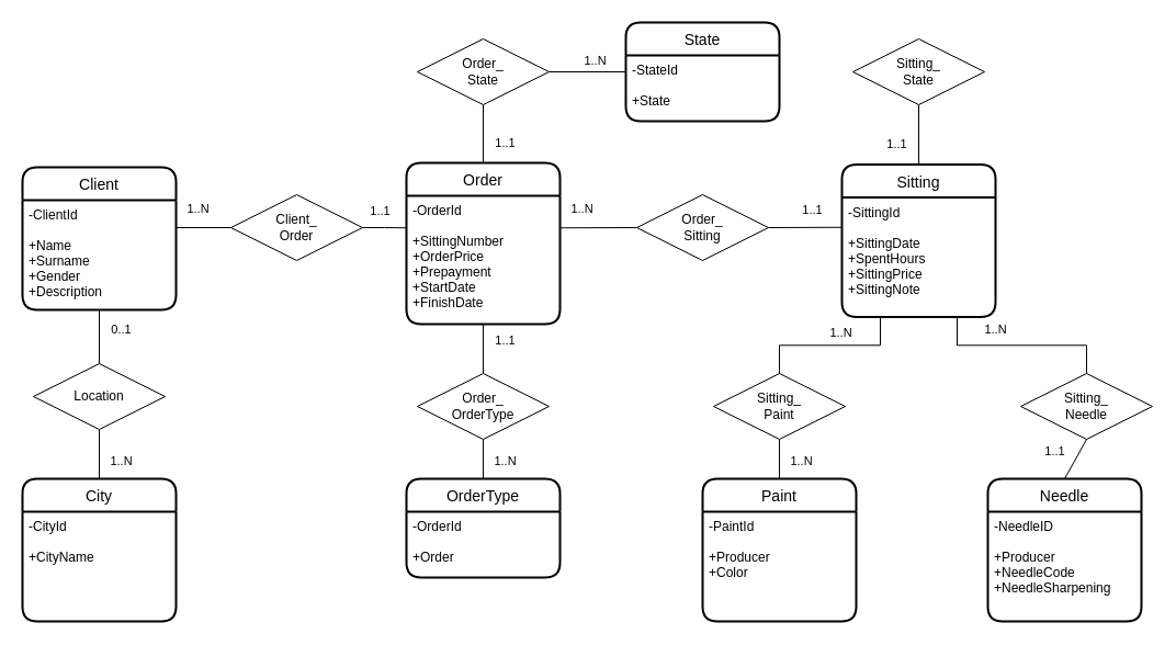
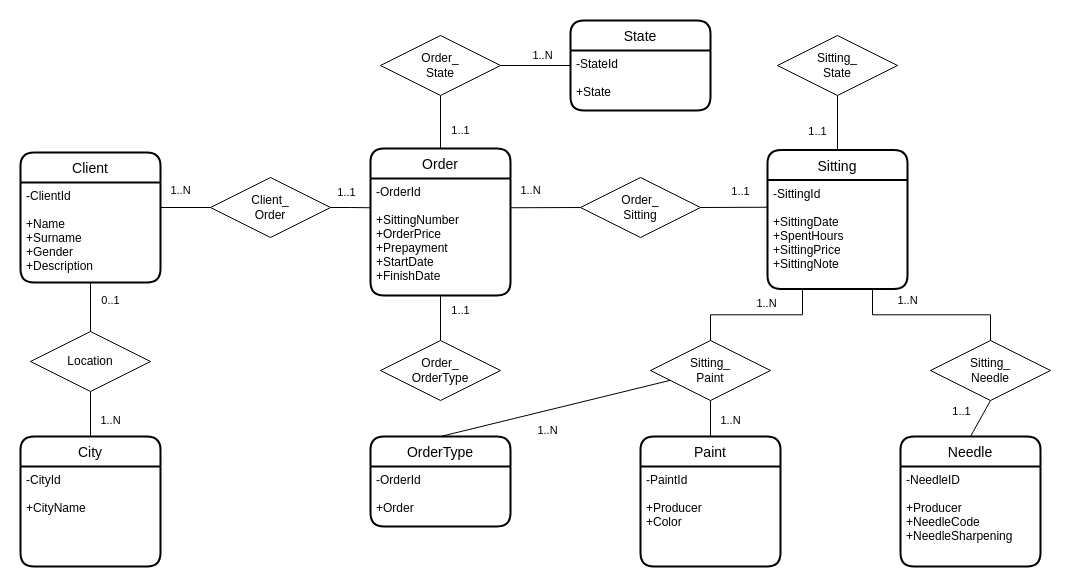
  <mxCell id="0" />
  <mxCell id="1" parent="0" />
  <mxCell id="2" value="1..N" style="endArrow=none;html=1;rounded=0;exitX=1;exitY=0.25;exitDx=0;exitDy=0;edgeStyle=orthogonalEdgeStyle;entryX=0;entryY=0.5;entryDx=0;entryDy=0;" parent="1" source="5" target="11" edge="1"><mxGeometry x="-0.2" y="17" relative="1" as="geometry"><mxPoint x="160" y="218.5" as="sourcePoint" /><mxPoint x="220" y="215" as="targetPoint" /><mxPoint as="offset" /></mxGeometry></mxCell>
  <mxCell id="3" value="1..1" style="endArrow=none;html=1;rounded=0;exitX=1;exitY=0.5;exitDx=0;exitDy=0;entryX=0;entryY=0.25;entryDx=0;entryDy=0;" parent="1" source="10" target="7" edge="1"><mxGeometry x="0.203" y="16" relative="1" as="geometry"><mxPoint x="717" y="207" as="sourcePoint" /><mxPoint x="727" y="346" as="targetPoint" /><mxPoint as="offset" /></mxGeometry></mxCell>
  <mxCell id="4" value="Client" style="swimlane;childLayout=stackLayout;horizontal=1;startSize=30;horizontalStack=0;rounded=1;fontSize=14;fontStyle=0;strokeWidth=2;resizeParent=0;resizeLast=1;shadow=0;dashed=0;align=center;" parent="1" vertex="1"><mxGeometry x="20" y="152" width="140" height="130" as="geometry"><mxRectangle x="20" y="171" width="70" height="30" as="alternateBounds" /></mxGeometry></mxCell>
  <mxCell id="5" value="-ClientId&#10;&#10;+Name&#10;+Surname&#10;+Gender&#10;+Description" style="align=left;strokeColor=none;fillColor=none;spacingLeft=4;fontSize=12;verticalAlign=top;resizable=0;rotatable=0;part=1;" parent="4" vertex="1"><mxGeometry y="30" width="140" height="100" as="geometry" /></mxCell>
  <mxCell id="6" value="Sitting" style="swimlane;childLayout=stackLayout;horizontal=1;startSize=30;horizontalStack=0;rounded=1;fontSize=14;fontStyle=0;strokeWidth=2;resizeParent=0;resizeLast=1;shadow=0;dashed=0;align=center;" parent="1" vertex="1"><mxGeometry x="767" y="149.5" width="140" height="139" as="geometry" /></mxCell>
  <mxCell id="7" value="-SittingId&#10;&#10;+SittingDate&#10;+SpentHours&#10;+SittingPrice&#10;+SittingNote" style="align=left;strokeColor=none;fillColor=none;spacingLeft=4;fontSize=12;verticalAlign=top;resizable=0;rotatable=0;part=1;" parent="6" vertex="1"><mxGeometry y="30" width="140" height="109" as="geometry" /></mxCell>
  <mxCell id="8" value="Order" style="swimlane;childLayout=stackLayout;horizontal=1;startSize=30;horizontalStack=0;rounded=1;fontSize=14;fontStyle=0;strokeWidth=2;resizeParent=0;resizeLast=1;shadow=0;dashed=0;align=center;" parent="1" vertex="1"><mxGeometry x="370" y="148" width="140" height="147" as="geometry" /></mxCell>
  <mxCell id="9" value="-OrderId&#10;&#10;+SittingNumber&#10;+OrderPrice&#10;+Prepayment&#10;+StartDate&#10;+FinishDate" style="align=left;strokeColor=none;fillColor=none;spacingLeft=4;fontSize=12;verticalAlign=top;resizable=0;rotatable=0;part=1;" parent="8" vertex="1"><mxGeometry y="30" width="140" height="117" as="geometry" /></mxCell>
  <mxCell id="10" value="Order_&lt;br&gt;Sitting" style="shape=rhombus;perimeter=rhombusPerimeter;whiteSpace=wrap;html=1;align=center;" parent="1" vertex="1"><mxGeometry x="580" y="177" width="120" height="60" as="geometry" /></mxCell>
  <mxCell id="11" value="Client_&lt;br&gt;Order" style="shape=rhombus;perimeter=rhombusPerimeter;whiteSpace=wrap;html=1;align=center;" parent="1" vertex="1"><mxGeometry x="210" y="177" width="120" height="60" as="geometry" /></mxCell>
  <mxCell id="12" value="1..1" style="endArrow=none;html=1;rounded=0;exitX=1;exitY=0.5;exitDx=0;exitDy=0;edgeStyle=orthogonalEdgeStyle;entryX=0;entryY=0.25;entryDx=0;entryDy=0;" parent="1" source="11" target="9" edge="1"><mxGeometry x="-0.2" y="15" relative="1" as="geometry"><mxPoint x="170" y="216" as="sourcePoint" /><mxPoint x="320" y="221" as="targetPoint" /><mxPoint as="offset" /></mxGeometry></mxCell>
  <mxCell id="13" value="1..N" style="endArrow=none;html=1;rounded=0;entryX=0;entryY=0.5;entryDx=0;entryDy=0;exitX=1;exitY=0.25;exitDx=0;exitDy=0;" parent="1" source="9" target="10" edge="1"><mxGeometry x="-0.427" y="17" relative="1" as="geometry"><mxPoint x="490" y="345" as="sourcePoint" /><mxPoint x="650" y="361.25" as="targetPoint" /><mxPoint as="offset" /></mxGeometry></mxCell>
  <mxCell id="14" value="City" style="swimlane;childLayout=stackLayout;horizontal=1;startSize=30;horizontalStack=0;rounded=1;fontSize=14;fontStyle=0;strokeWidth=2;resizeParent=0;resizeLast=1;shadow=0;dashed=0;align=center;" parent="1" vertex="1"><mxGeometry x="20" y="436" width="140" height="130" as="geometry"><mxRectangle x="270" y="370" width="140" height="30" as="alternateBounds" /></mxGeometry></mxCell>
  <mxCell id="15" value="-CityId&#10;&#10;+CityName" style="align=left;strokeColor=none;fillColor=none;spacingLeft=4;fontSize=12;verticalAlign=top;resizable=0;rotatable=0;part=1;" parent="14" vertex="1"><mxGeometry y="30" width="140" height="100" as="geometry" /></mxCell>
  <mxCell id="16" value="Location" style="shape=rhombus;perimeter=rhombusPerimeter;whiteSpace=wrap;html=1;align=center;" parent="1" vertex="1"><mxGeometry x="30" y="331" width="120" height="60" as="geometry" /></mxCell>
  <mxCell id="17" value="0..1" style="endArrow=none;html=1;rounded=0;exitX=0.5;exitY=1;exitDx=0;exitDy=0;" parent="1" source="5" target="16" edge="1"><mxGeometry x="-0.265" y="20" relative="1" as="geometry"><mxPoint x="180" y="321" as="sourcePoint" /><mxPoint x="212" y="321" as="targetPoint" /><mxPoint as="offset" /></mxGeometry></mxCell>
  <mxCell id="18" value="1..N" style="endArrow=none;html=1;rounded=0;entryX=0.5;entryY=1;entryDx=0;entryDy=0;exitX=0.5;exitY=0;exitDx=0;exitDy=0;" parent="1" source="14" target="16" edge="1"><mxGeometry x="-0.289" y="-20" relative="1" as="geometry"><mxPoint x="170" y="400" as="sourcePoint" /><mxPoint x="170" y="361" as="targetPoint" /><mxPoint as="offset" /></mxGeometry></mxCell>
  <mxCell id="19" value="Paint" style="swimlane;childLayout=stackLayout;horizontal=1;startSize=30;horizontalStack=0;rounded=1;fontSize=14;fontStyle=0;strokeWidth=2;resizeParent=0;resizeLast=1;shadow=0;dashed=0;align=center;" parent="1" vertex="1"><mxGeometry x="640" y="436" width="140" height="130" as="geometry"><mxRectangle x="360" y="600" width="140" height="30" as="alternateBounds" /></mxGeometry></mxCell>
  <mxCell id="20" value="-PaintId&#10;&#10;+Producer&#10;+Color&#10;" style="align=left;strokeColor=none;fillColor=none;spacingLeft=4;fontSize=12;verticalAlign=top;resizable=0;rotatable=0;part=1;" parent="19" vertex="1"><mxGeometry y="30" width="140" height="100" as="geometry" /></mxCell>
  <mxCell id="21" value="Needle" style="swimlane;childLayout=stackLayout;horizontal=1;startSize=30;horizontalStack=0;rounded=1;fontSize=14;fontStyle=0;strokeWidth=2;resizeParent=0;resizeLast=1;shadow=0;dashed=0;align=center;" parent="1" vertex="1"><mxGeometry x="900" y="436" width="140" height="130" as="geometry"><mxRectangle x="270" y="370" width="140" height="30" as="alternateBounds" /></mxGeometry></mxCell>
  <mxCell id="22" value="-NeedleID&#10;&#10;+Producer&#10;+NeedleCode&#10;+NeedleSharpening" style="align=left;strokeColor=none;fillColor=none;spacingLeft=4;fontSize=12;verticalAlign=top;resizable=0;rotatable=0;part=1;" parent="21" vertex="1"><mxGeometry y="30" width="140" height="100" as="geometry" /></mxCell>
  <mxCell id="23" value="Sitting_&lt;br&gt;Paint" style="shape=rhombus;perimeter=rhombusPerimeter;whiteSpace=wrap;html=1;align=center;" parent="1" vertex="1"><mxGeometry x="650" y="340" width="120" height="60" as="geometry" /></mxCell>
  <mxCell id="24" value="Sitting_&lt;br&gt;Needle" style="shape=rhombus;perimeter=rhombusPerimeter;whiteSpace=wrap;html=1;align=center;" parent="1" vertex="1"><mxGeometry x="930" y="340" width="120" height="60" as="geometry" /></mxCell>
  <mxCell id="25" value="1..N" style="endArrow=none;html=1;rounded=0;exitX=0.75;exitY=1;exitDx=0;exitDy=0;entryX=0.5;entryY=0;entryDx=0;entryDy=0;edgeStyle=orthogonalEdgeStyle;" parent="1" source="7" target="24" edge="1"><mxGeometry x="-0.28" y="14" relative="1" as="geometry"><mxPoint x="897" y="491" as="sourcePoint" /><mxPoint x="1097" y="380" as="targetPoint" /><mxPoint as="offset" /></mxGeometry></mxCell>
  <mxCell id="26" value="1..1" style="endArrow=none;html=1;rounded=0;exitX=0.5;exitY=0;exitDx=0;exitDy=0;entryX=0.5;entryY=1;entryDx=0;entryDy=0;" parent="1" source="21" target="24" edge="1"><mxGeometry x="-0.111" y="20" relative="1" as="geometry"><mxPoint x="890" y="380" as="sourcePoint" /><mxPoint x="940" y="380" as="targetPoint" /><mxPoint as="offset" /></mxGeometry></mxCell>
  <mxCell id="27" value="1..N" style="endArrow=none;html=1;rounded=0;exitX=0.5;exitY=0;exitDx=0;exitDy=0;edgeStyle=orthogonalEdgeStyle;entryX=0.25;entryY=1;entryDx=0;entryDy=0;" parent="1" source="23" target="7" edge="1"><mxGeometry x="0.143" y="11" relative="1" as="geometry"><mxPoint x="880" y="501" as="sourcePoint" /><mxPoint x="820" y="340" as="targetPoint" /><mxPoint as="offset" /></mxGeometry></mxCell>
  <mxCell id="28" value="1..N" style="endArrow=none;html=1;rounded=0;exitX=0.5;exitY=0;exitDx=0;exitDy=0;entryX=0.5;entryY=1;entryDx=0;entryDy=0;" parent="1" source="19" target="23" edge="1"><mxGeometry x="-0.111" y="-20" relative="1" as="geometry"><mxPoint x="1050" y="489" as="sourcePoint" /><mxPoint x="1050" y="410" as="targetPoint" /><mxPoint as="offset" /></mxGeometry></mxCell>
  <mxCell id="29" value="State" style="swimlane;childLayout=stackLayout;horizontal=1;startSize=30;horizontalStack=0;rounded=1;fontSize=14;fontStyle=0;strokeWidth=2;resizeParent=0;resizeLast=1;shadow=0;dashed=0;align=center;" parent="1" vertex="1"><mxGeometry x="570" y="20" width="140" height="90" as="geometry"><mxRectangle x="360" y="600" width="140" height="30" as="alternateBounds" /></mxGeometry></mxCell>
  <mxCell id="30" value="-StateId&#10;&#10;+State" style="align=left;strokeColor=none;fillColor=none;spacingLeft=4;fontSize=12;verticalAlign=top;resizable=0;rotatable=0;part=1;" parent="29" vertex="1"><mxGeometry y="30" width="140" height="60" as="geometry" /></mxCell>
  <mxCell id="31" value="Order_&lt;br&gt;State" style="shape=rhombus;perimeter=rhombusPerimeter;whiteSpace=wrap;html=1;align=center;" parent="1" vertex="1"><mxGeometry x="380" y="35" width="120" height="60" as="geometry" /></mxCell>
  <mxCell id="32" value="Sitting_&lt;br&gt;State" style="shape=rhombus;perimeter=rhombusPerimeter;whiteSpace=wrap;html=1;align=center;" parent="1" vertex="1"><mxGeometry x="777" y="35" width="120" height="60" as="geometry" /></mxCell>
  <mxCell id="33" value="1..1" style="endArrow=none;html=1;rounded=0;exitX=0.5;exitY=0;exitDx=0;exitDy=0;entryX=0.5;entryY=1;entryDx=0;entryDy=0;" parent="1" source="8" target="31" edge="1"><mxGeometry x="-0.321" y="-20" relative="1" as="geometry"><mxPoint x="680" y="217" as="sourcePoint" /><mxPoint x="730" y="217.25" as="targetPoint" /><mxPoint as="offset" /></mxGeometry></mxCell>
  <mxCell id="34" value="1..N" style="endArrow=none;html=1;rounded=0;exitX=0;exitY=0.25;exitDx=0;exitDy=0;entryX=1;entryY=0.5;entryDx=0;entryDy=0;" parent="1" source="30" target="31" edge="1"><mxGeometry x="-0.2" y="-10" relative="1" as="geometry"><mxPoint x="450" y="153" as="sourcePoint" /><mxPoint x="450" y="60" as="targetPoint" /><mxPoint as="offset" /></mxGeometry></mxCell>
  <mxCell id="35" value="1..1" style="endArrow=none;html=1;rounded=0;exitX=0.5;exitY=0;exitDx=0;exitDy=0;entryX=0.5;entryY=1;entryDx=0;entryDy=0;" parent="1" source="6" target="32" edge="1"><mxGeometry x="-0.284" y="20" relative="1" as="geometry"><mxPoint x="737" y="30" as="sourcePoint" /><mxPoint x="787" y="30" as="targetPoint" /><mxPoint y="1" as="offset" /></mxGeometry></mxCell>
  <mxCell id="36" value="OrderType" style="swimlane;childLayout=stackLayout;horizontal=1;startSize=30;horizontalStack=0;rounded=1;fontSize=14;fontStyle=0;strokeWidth=2;resizeParent=0;resizeLast=1;shadow=0;dashed=0;align=center;" parent="1" vertex="1"><mxGeometry x="370" y="436" width="140" height="90" as="geometry"><mxRectangle x="360" y="600" width="140" height="30" as="alternateBounds" /></mxGeometry></mxCell>
  <mxCell id="37" value="-OrderId&#10;&#10;+Order" style="align=left;strokeColor=none;fillColor=none;spacingLeft=4;fontSize=12;verticalAlign=top;resizable=0;rotatable=0;part=1;" parent="36" vertex="1"><mxGeometry y="30" width="140" height="60" as="geometry" /></mxCell>
  <mxCell id="38" value="Order_&lt;br&gt;OrderType" style="shape=rhombus;perimeter=rhombusPerimeter;whiteSpace=wrap;html=1;align=center;" parent="1" vertex="1"><mxGeometry x="380" y="340" width="120" height="60" as="geometry" /></mxCell>
  <mxCell id="39" value="1..1" style="endArrow=none;html=1;rounded=0;exitX=0.5;exitY=0;exitDx=0;exitDy=0;entryX=0.5;entryY=1;entryDx=0;entryDy=0;" parent="1" source="38" target="9" edge="1"><mxGeometry x="0.333" y="-20" relative="1" as="geometry"><mxPoint x="450" y="153" as="sourcePoint" /><mxPoint x="450" y="85" as="targetPoint" /><mxPoint as="offset" /></mxGeometry></mxCell>
- <mxCell id="40" value="1..N" style="endArrow=none;html=1;rounded=0;exitX=0.5;exitY=0;exitDx=0;exitDy=0;entryX=0.5;entryY=1;entryDx=0;entryDy=0;" parent="1" source="36" target="38" edge="1"><mxGeometry x="-0.111" y="-20" relative="1" as="geometry"><mxPoint x="450" y="370" as="sourcePoint" /><mxPoint x="450" y="319" as="targetPoint" /><mxPoint as="offset" /></mxGeometry></mxCell>
+ <mxCell id="40" value="1..N" style="endArrow=none;html=1;rounded=0;exitX=0.5;exitY=0;exitDx=0;exitDy=0;" parent="1" source="36" target="23" edge="1"><mxGeometry x="-0.111" y="-20" relative="1" as="geometry"><mxPoint x="450" y="370" as="sourcePoint" /><mxPoint x="450" y="319" as="targetPoint" /><mxPoint as="offset" /></mxGeometry></mxCell>
